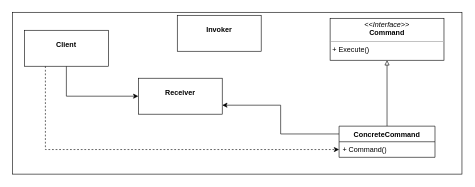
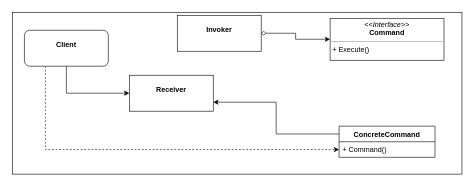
  <mxCell id="0" />
  <mxCell id="1" parent="0" />
  <mxCell id="2" value="" style="rounded=0;whiteSpace=wrap;html=1;" vertex="1" parent="1"><mxGeometry x="20" y="20" width="750" height="270" as="geometry" /></mxCell>
  <mxCell id="3" value="&lt;p style=&quot;margin:0px;margin-top:4px;text-align:center;&quot;&gt;&lt;i&gt;&amp;lt;&amp;lt;Interface&amp;gt;&amp;gt;&lt;/i&gt;&lt;br&gt;&lt;b&gt;Command&lt;/b&gt;&lt;/p&gt;&lt;hr size=&quot;1&quot;&gt;&lt;p style=&quot;margin:0px;margin-left:4px;&quot;&gt;+ Execute()&lt;br&gt;&lt;/p&gt;" style="verticalAlign=top;align=left;overflow=fill;fontSize=12;fontFamily=Helvetica;html=1;whiteSpace=wrap;" vertex="1" parent="1"><mxGeometry x="550" y="30" width="190" height="70" as="geometry" /></mxCell>
- <mxCell id="4" style="edgeStyle=orthogonalEdgeStyle;rounded=0;orthogonalLoop=1;jettySize=auto;html=1;endArrow=block;endFill=0;" edge="1" parent="1" source="6" target="3"><mxGeometry relative="1" as="geometry" /></mxCell>
  <mxCell id="5" style="edgeStyle=orthogonalEdgeStyle;rounded=0;orthogonalLoop=1;jettySize=auto;html=1;exitX=0;exitY=0.25;exitDx=0;exitDy=0;entryX=1;entryY=0.75;entryDx=0;entryDy=0;" edge="1" parent="1" source="6" target="8"><mxGeometry relative="1" as="geometry" /></mxCell>
  <mxCell id="6" value="ConcreteCommand" style="swimlane;fontStyle=1;align=center;verticalAlign=top;childLayout=stackLayout;horizontal=1;startSize=26;horizontalStack=0;resizeParent=1;resizeParentMax=0;resizeLast=0;collapsible=1;marginBottom=0;whiteSpace=wrap;html=1;" vertex="1" parent="1"><mxGeometry x="565" y="210" width="160" height="52" as="geometry" /></mxCell>
  <mxCell id="7" value="+ Command()" style="text;strokeColor=none;fillColor=none;align=left;verticalAlign=top;spacingLeft=4;spacingRight=4;overflow=hidden;rotatable=0;points=[[0,0.5],[1,0.5]];portConstraint=eastwest;whiteSpace=wrap;html=1;" vertex="1" parent="6"><mxGeometry y="26" width="160" height="26" as="geometry" /></mxCell>
- <mxCell id="8" value="&lt;p style=&quot;margin:0px;margin-top:4px;text-align:center;&quot;&gt;&lt;br&gt;&lt;b&gt;Receiver&lt;/b&gt;&lt;/p&gt;" style="verticalAlign=top;align=left;overflow=fill;fontSize=12;fontFamily=Helvetica;html=1;whiteSpace=wrap;" vertex="1" parent="1"><mxGeometry x="230" y="130" width="140" height="60" as="geometry" /></mxCell>
+ <mxCell id="8" value="&lt;p style=&quot;margin:0px;margin-top:4px;text-align:center;&quot;&gt;&lt;br&gt;&lt;b&gt;Receiver&lt;/b&gt;&lt;/p&gt;" style="verticalAlign=top;align=left;overflow=fill;fontSize=12;fontFamily=Helvetica;html=1;whiteSpace=wrap;" vertex="1" parent="1"><mxGeometry x="215" y="125" width="140" height="60" as="geometry" /></mxCell>
+ <mxCell id="9" style="edgeStyle=orthogonalEdgeStyle;rounded=0;orthogonalLoop=1;jettySize=auto;html=1;exitX=1;exitY=0.5;exitDx=0;exitDy=0;entryX=0;entryY=0.5;entryDx=0;entryDy=0;startArrow=diamond;startFill=0;" edge="1" parent="1" source="10" target="3"><mxGeometry relative="1" as="geometry" /></mxCell>
  <mxCell id="10" value="&lt;p style=&quot;margin:0px;margin-top:4px;text-align:center;&quot;&gt;&lt;br&gt;&lt;b&gt;Invoker&lt;/b&gt;&lt;/p&gt;" style="verticalAlign=top;align=left;overflow=fill;fontSize=12;fontFamily=Helvetica;html=1;whiteSpace=wrap;" vertex="1" parent="1"><mxGeometry x="295" y="25" width="140" height="60" as="geometry" /></mxCell>
  <mxCell id="11" style="edgeStyle=orthogonalEdgeStyle;rounded=0;orthogonalLoop=1;jettySize=auto;html=1;exitX=0.5;exitY=1;exitDx=0;exitDy=0;entryX=0;entryY=0.5;entryDx=0;entryDy=0;" edge="1" parent="1" source="13" target="8"><mxGeometry relative="1" as="geometry" /></mxCell>
  <mxCell id="12" style="edgeStyle=orthogonalEdgeStyle;rounded=0;orthogonalLoop=1;jettySize=auto;html=1;exitX=0.25;exitY=1;exitDx=0;exitDy=0;entryX=0;entryY=0.5;entryDx=0;entryDy=0;dashed=1;" edge="1" parent="1" source="13" target="7"><mxGeometry relative="1" as="geometry" /></mxCell>
- <mxCell id="13" value="&lt;p style=&quot;margin:0px;margin-top:4px;text-align:center;&quot;&gt;&lt;br&gt;&lt;b&gt;Client&lt;/b&gt;&lt;/p&gt;" style="verticalAlign=top;align=left;overflow=fill;fontSize=12;fontFamily=Helvetica;html=1;whiteSpace=wrap;" vertex="1" parent="1"><mxGeometry x="40" y="50" width="140" height="60" as="geometry" /></mxCell>
+ <mxCell id="13" value="&lt;p style=&quot;margin:0px;margin-top:4px;text-align:center;&quot;&gt;&lt;br&gt;&lt;b&gt;Client&lt;/b&gt;&lt;/p&gt;" style="verticalAlign=top;align=left;overflow=fill;fontSize=12;fontFamily=Helvetica;html=1;whiteSpace=wrap;rounded=1;" vertex="1" parent="1"><mxGeometry x="40" y="50" width="140" height="60" as="geometry" /></mxCell>
